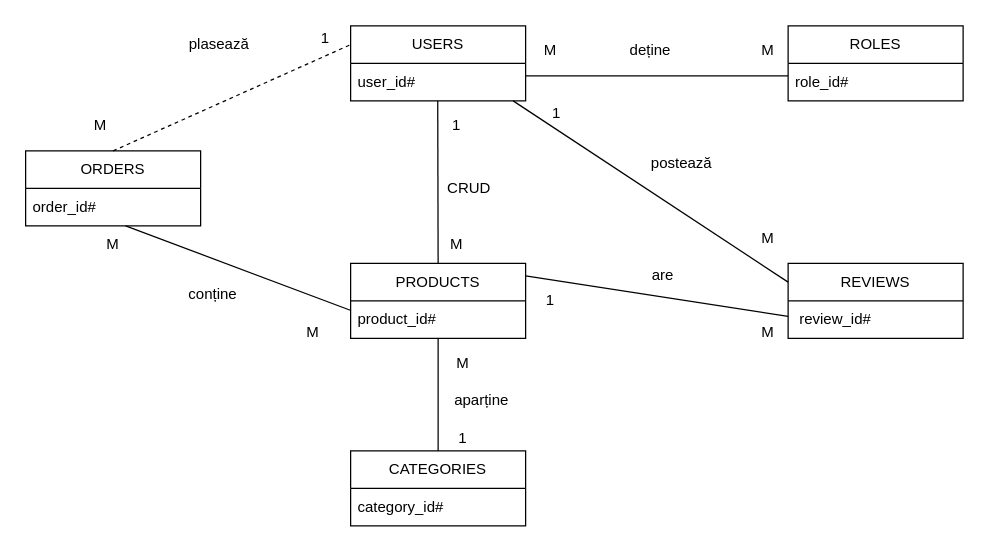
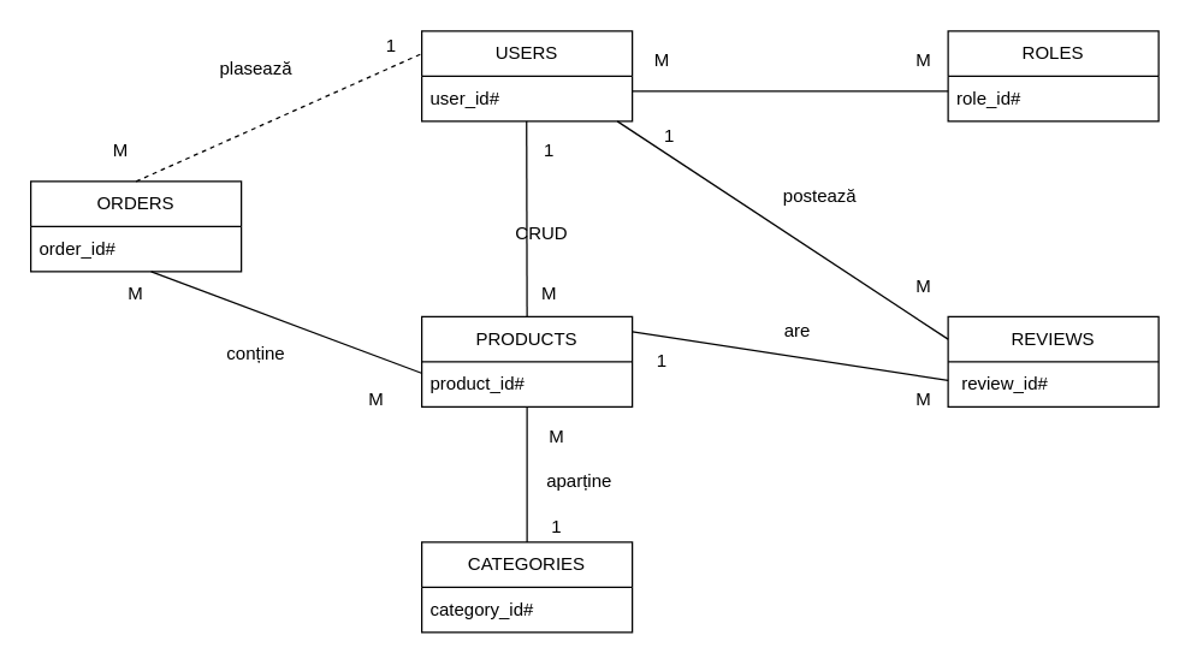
  <mxCell id="0" />
  <mxCell id="1" parent="0" />
  <mxCell id="2" value="USERS" style="swimlane;fontStyle=0;childLayout=stackLayout;horizontal=1;startSize=30;horizontalStack=0;resizeParent=1;resizeParentMax=0;resizeLast=0;collapsible=1;marginBottom=0;whiteSpace=wrap;html=1;" vertex="1" parent="1"><mxGeometry x="280" y="20" width="140" height="60" as="geometry" /></mxCell>
  <mxCell id="3" value="user_id#" style="text;strokeColor=none;fillColor=none;align=left;verticalAlign=middle;spacingLeft=4;spacingRight=4;overflow=hidden;points=[[0,0.5],[1,0.5]];portConstraint=eastwest;rotatable=0;whiteSpace=wrap;html=1;" vertex="1" parent="2"><mxGeometry y="30" width="140" height="30" as="geometry" /></mxCell>
  <mxCell id="4" value="ROLES" style="swimlane;fontStyle=0;childLayout=stackLayout;horizontal=1;startSize=30;horizontalStack=0;resizeParent=1;resizeParentMax=0;resizeLast=0;collapsible=1;marginBottom=0;whiteSpace=wrap;html=1;" vertex="1" parent="1"><mxGeometry x="630" y="20" width="140" height="60" as="geometry" /></mxCell>
  <mxCell id="5" value="role_id#" style="text;strokeColor=none;fillColor=none;align=left;verticalAlign=middle;spacingLeft=4;spacingRight=4;overflow=hidden;points=[[0,0.5],[1,0.5]];portConstraint=eastwest;rotatable=0;whiteSpace=wrap;html=1;" vertex="1" parent="4"><mxGeometry y="30" width="140" height="30" as="geometry" /></mxCell>
  <mxCell id="6" value="PRODUCTS" style="swimlane;fontStyle=0;childLayout=stackLayout;horizontal=1;startSize=30;horizontalStack=0;resizeParent=1;resizeParentMax=0;resizeLast=0;collapsible=1;marginBottom=0;whiteSpace=wrap;html=1;" vertex="1" parent="1"><mxGeometry x="280" y="210" width="140" height="60" as="geometry" /></mxCell>
  <mxCell id="7" value="product_id#" style="text;strokeColor=none;fillColor=none;align=left;verticalAlign=middle;spacingLeft=4;spacingRight=4;overflow=hidden;points=[[0,0.5],[1,0.5]];portConstraint=eastwest;rotatable=0;whiteSpace=wrap;html=1;" vertex="1" parent="6"><mxGeometry y="30" width="140" height="30" as="geometry" /></mxCell>
  <mxCell id="8" value="REVIEWS" style="swimlane;fontStyle=0;childLayout=stackLayout;horizontal=1;startSize=30;horizontalStack=0;resizeParent=1;resizeParentMax=0;resizeLast=0;collapsible=1;marginBottom=0;whiteSpace=wrap;html=1;" vertex="1" parent="1"><mxGeometry x="630" y="210" width="140" height="60" as="geometry" /></mxCell>
  <mxCell id="9" value="&amp;nbsp;review_id#" style="text;strokeColor=none;fillColor=none;align=left;verticalAlign=middle;spacingLeft=4;spacingRight=4;overflow=hidden;points=[[0,0.5],[1,0.5]];portConstraint=eastwest;rotatable=0;whiteSpace=wrap;html=1;" vertex="1" parent="8"><mxGeometry y="30" width="140" height="30" as="geometry" /></mxCell>
  <mxCell id="10" value="CATEGORIES" style="swimlane;fontStyle=0;childLayout=stackLayout;horizontal=1;startSize=30;horizontalStack=0;resizeParent=1;resizeParentMax=0;resizeLast=0;collapsible=1;marginBottom=0;whiteSpace=wrap;html=1;" vertex="1" parent="1"><mxGeometry x="280" y="360" width="140" height="60" as="geometry" /></mxCell>
  <mxCell id="11" value="category_id#" style="text;strokeColor=none;fillColor=none;align=left;verticalAlign=middle;spacingLeft=4;spacingRight=4;overflow=hidden;points=[[0,0.5],[1,0.5]];portConstraint=eastwest;rotatable=0;whiteSpace=wrap;html=1;" vertex="1" parent="10"><mxGeometry y="30" width="140" height="30" as="geometry" /></mxCell>
  <mxCell id="12" value="" style="endArrow=none;html=1;rounded=0;" edge="1" parent="1"><mxGeometry width="50" height="50" relative="1" as="geometry"><mxPoint x="420" y="60" as="sourcePoint" /><mxPoint x="630" y="60" as="targetPoint" /></mxGeometry></mxCell>
- <mxCell id="13" value="deține" style="text;html=1;align=center;verticalAlign=middle;whiteSpace=wrap;rounded=0;" vertex="1" parent="1"><mxGeometry x="500" y="30" width="40" height="20" as="geometry" /></mxCell>
  <mxCell id="14" value="M" style="text;html=1;align=center;verticalAlign=middle;whiteSpace=wrap;rounded=0;" vertex="1" parent="1"><mxGeometry x="430" y="30" width="20" height="20" as="geometry" /></mxCell>
  <mxCell id="15" value="M" style="text;html=1;align=center;verticalAlign=middle;whiteSpace=wrap;rounded=0;" vertex="1" parent="1"><mxGeometry x="604" y="30" width="20" height="20" as="geometry" /></mxCell>
  <mxCell id="16" value="" style="endArrow=none;html=1;rounded=0;" edge="1" parent="1"><mxGeometry width="50" height="50" relative="1" as="geometry"><mxPoint x="350" y="210" as="sourcePoint" /><mxPoint x="349.69" y="80" as="targetPoint" /></mxGeometry></mxCell>
  <mxCell id="17" value="1" style="text;html=1;align=center;verticalAlign=middle;whiteSpace=wrap;rounded=0;" vertex="1" parent="1"><mxGeometry x="360" y="90" width="10" height="20" as="geometry" /></mxCell>
  <mxCell id="18" value="M" style="text;html=1;align=center;verticalAlign=middle;whiteSpace=wrap;rounded=0;" vertex="1" parent="1"><mxGeometry x="360" y="190" width="10" height="10" as="geometry" /></mxCell>
- <mxCell id="19" value="CRUD" style="text;html=1;align=center;verticalAlign=middle;whiteSpace=wrap;rounded=0;" vertex="1" parent="1"><mxGeometry x="360" y="140" width="30" height="20" as="geometry" /></mxCell>
+ <mxCell id="19" value="CRUD" style="text;html=1;align=center;verticalAlign=middle;whiteSpace=wrap;rounded=0;" vertex="1" parent="1"><mxGeometry x="345" y="145" width="30" height="20" as="geometry" /></mxCell>
  <mxCell id="20" value="" style="endArrow=none;html=1;rounded=0;entryX=0;entryY=0.25;entryDx=0;entryDy=0;" edge="1" parent="1" target="8"><mxGeometry width="50" height="50" relative="1" as="geometry"><mxPoint x="410" y="80" as="sourcePoint" /><mxPoint x="500" y="150" as="targetPoint" /></mxGeometry></mxCell>
  <mxCell id="21" value="1" style="text;html=1;align=center;verticalAlign=middle;whiteSpace=wrap;rounded=0;" vertex="1" parent="1"><mxGeometry x="440" y="80" width="10" height="20" as="geometry" /></mxCell>
  <mxCell id="22" value="M" style="text;html=1;align=center;verticalAlign=middle;whiteSpace=wrap;rounded=0;" vertex="1" parent="1"><mxGeometry x="604" y="180" width="20" height="20" as="geometry" /></mxCell>
  <mxCell id="23" value="postează" style="text;html=1;align=center;verticalAlign=middle;whiteSpace=wrap;rounded=0;" vertex="1" parent="1"><mxGeometry x="520" y="120" width="50" height="20" as="geometry" /></mxCell>
  <mxCell id="24" value="" style="endArrow=none;html=1;rounded=0;entryX=0;entryY=0.411;entryDx=0;entryDy=0;entryPerimeter=0;" edge="1" parent="1" target="9"><mxGeometry width="50" height="50" relative="1" as="geometry"><mxPoint x="420" y="220" as="sourcePoint" /><mxPoint x="510" y="280" as="targetPoint" /></mxGeometry></mxCell>
  <mxCell id="25" value="are" style="text;html=1;align=center;verticalAlign=middle;whiteSpace=wrap;rounded=0;" vertex="1" parent="1"><mxGeometry x="510" y="210" width="40" height="20" as="geometry" /></mxCell>
  <mxCell id="26" value="1" style="text;html=1;align=center;verticalAlign=middle;whiteSpace=wrap;rounded=0;" vertex="1" parent="1"><mxGeometry x="430" y="230" width="20" height="20" as="geometry" /></mxCell>
  <mxCell id="27" value="M" style="text;html=1;align=center;verticalAlign=middle;whiteSpace=wrap;rounded=0;" vertex="1" parent="1"><mxGeometry x="604" y="250" width="20" height="30" as="geometry" /></mxCell>
  <mxCell id="28" value="" style="endArrow=none;html=1;rounded=0;" edge="1" parent="1"><mxGeometry width="50" height="50" relative="1" as="geometry"><mxPoint x="350" y="360" as="sourcePoint" /><mxPoint x="350" y="270" as="targetPoint" /></mxGeometry></mxCell>
  <mxCell id="29" value="M" style="text;html=1;align=center;verticalAlign=middle;whiteSpace=wrap;rounded=0;" vertex="1" parent="1"><mxGeometry x="360" y="280" width="20" height="20" as="geometry" /></mxCell>
  <mxCell id="30" value="1" style="text;html=1;align=center;verticalAlign=middle;whiteSpace=wrap;rounded=0;" vertex="1" parent="1"><mxGeometry x="365" y="340" width="10" height="20" as="geometry" /></mxCell>
  <mxCell id="31" value="aparține" style="text;html=1;align=center;verticalAlign=middle;whiteSpace=wrap;rounded=0;" vertex="1" parent="1"><mxGeometry x="360" y="310" width="50" height="20" as="geometry" /></mxCell>
  <mxCell id="32" value="ORDERS" style="swimlane;fontStyle=0;childLayout=stackLayout;horizontal=1;startSize=30;horizontalStack=0;resizeParent=1;resizeParentMax=0;resizeLast=0;collapsible=1;marginBottom=0;whiteSpace=wrap;html=1;" vertex="1" parent="1"><mxGeometry x="20" y="120" width="140" height="60" as="geometry" /></mxCell>
  <mxCell id="33" value="order_id#" style="text;strokeColor=none;fillColor=none;align=left;verticalAlign=middle;spacingLeft=4;spacingRight=4;overflow=hidden;points=[[0,0.5],[1,0.5]];portConstraint=eastwest;rotatable=0;whiteSpace=wrap;html=1;" vertex="1" parent="32"><mxGeometry y="30" width="140" height="30" as="geometry" /></mxCell>
  <mxCell id="34" value="" style="endArrow=none;html=1;rounded=0;entryX=0;entryY=0.25;entryDx=0;entryDy=0;exitX=0.5;exitY=0;exitDx=0;exitDy=0;dashed=1;" edge="1" parent="1" source="32" target="2"><mxGeometry width="50" height="50" relative="1" as="geometry"><mxPoint x="100" y="110" as="sourcePoint" /><mxPoint x="160" y="65" as="targetPoint" /></mxGeometry></mxCell>
  <mxCell id="35" value="" style="endArrow=none;html=1;rounded=0;exitX=0.002;exitY=0.256;exitDx=0;exitDy=0;exitPerimeter=0;" edge="1" parent="1" source="7"><mxGeometry width="50" height="50" relative="1" as="geometry"><mxPoint x="250" y="260" as="sourcePoint" /><mxPoint x="100" y="180" as="targetPoint" /></mxGeometry></mxCell>
  <mxCell id="36" value="1" style="text;html=1;align=center;verticalAlign=middle;whiteSpace=wrap;rounded=0;" vertex="1" parent="1"><mxGeometry x="250" y="20" width="20" height="20" as="geometry" /></mxCell>
  <mxCell id="37" value="M" style="text;html=1;align=center;verticalAlign=middle;whiteSpace=wrap;rounded=0;" vertex="1" parent="1"><mxGeometry x="70" y="85" width="20" height="30" as="geometry" /></mxCell>
  <mxCell id="38" value="M" style="text;html=1;align=center;verticalAlign=middle;whiteSpace=wrap;rounded=0;" vertex="1" parent="1"><mxGeometry x="80" y="185" width="20" height="20" as="geometry" /></mxCell>
  <mxCell id="39" value="M" style="text;html=1;align=center;verticalAlign=middle;whiteSpace=wrap;rounded=0;" vertex="1" parent="1"><mxGeometry x="240" y="255" width="20" height="20" as="geometry" /></mxCell>
  <mxCell id="40" value="conține" style="text;html=1;align=center;verticalAlign=middle;whiteSpace=wrap;rounded=0;" vertex="1" parent="1"><mxGeometry x="140" y="220" width="60" height="30" as="geometry" /></mxCell>
- <mxCell id="41" value="plasează" style="text;html=1;align=center;verticalAlign=middle;whiteSpace=wrap;rounded=0;" vertex="1" parent="1"><mxGeometry x="145" y="20" width="60" height="30" as="geometry" /></mxCell>
+ <mxCell id="41" value="plasează" style="text;html=1;align=center;verticalAlign=middle;whiteSpace=wrap;rounded=0;" vertex="1" parent="1"><mxGeometry x="140" y="30" width="60" height="30" as="geometry" /></mxCell>
